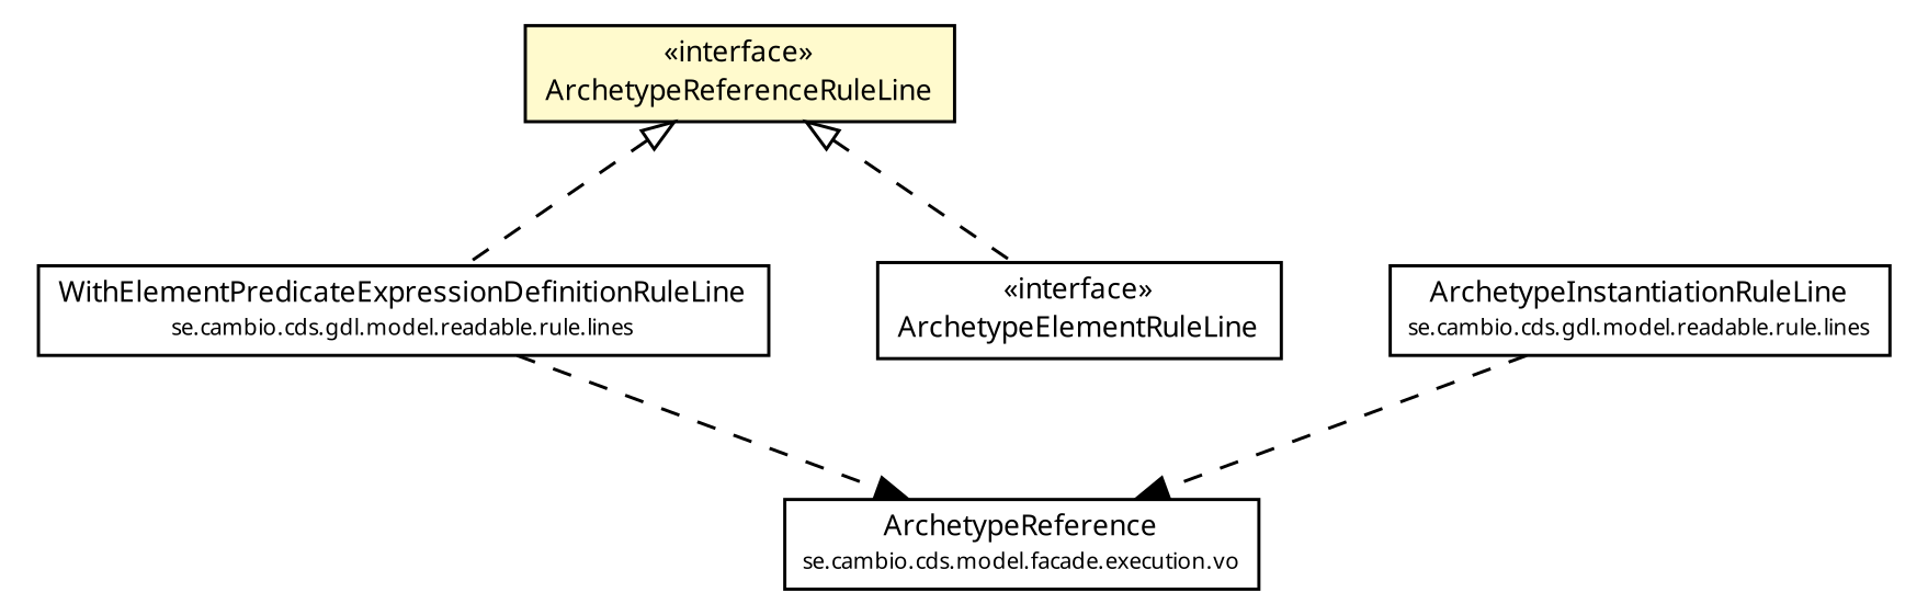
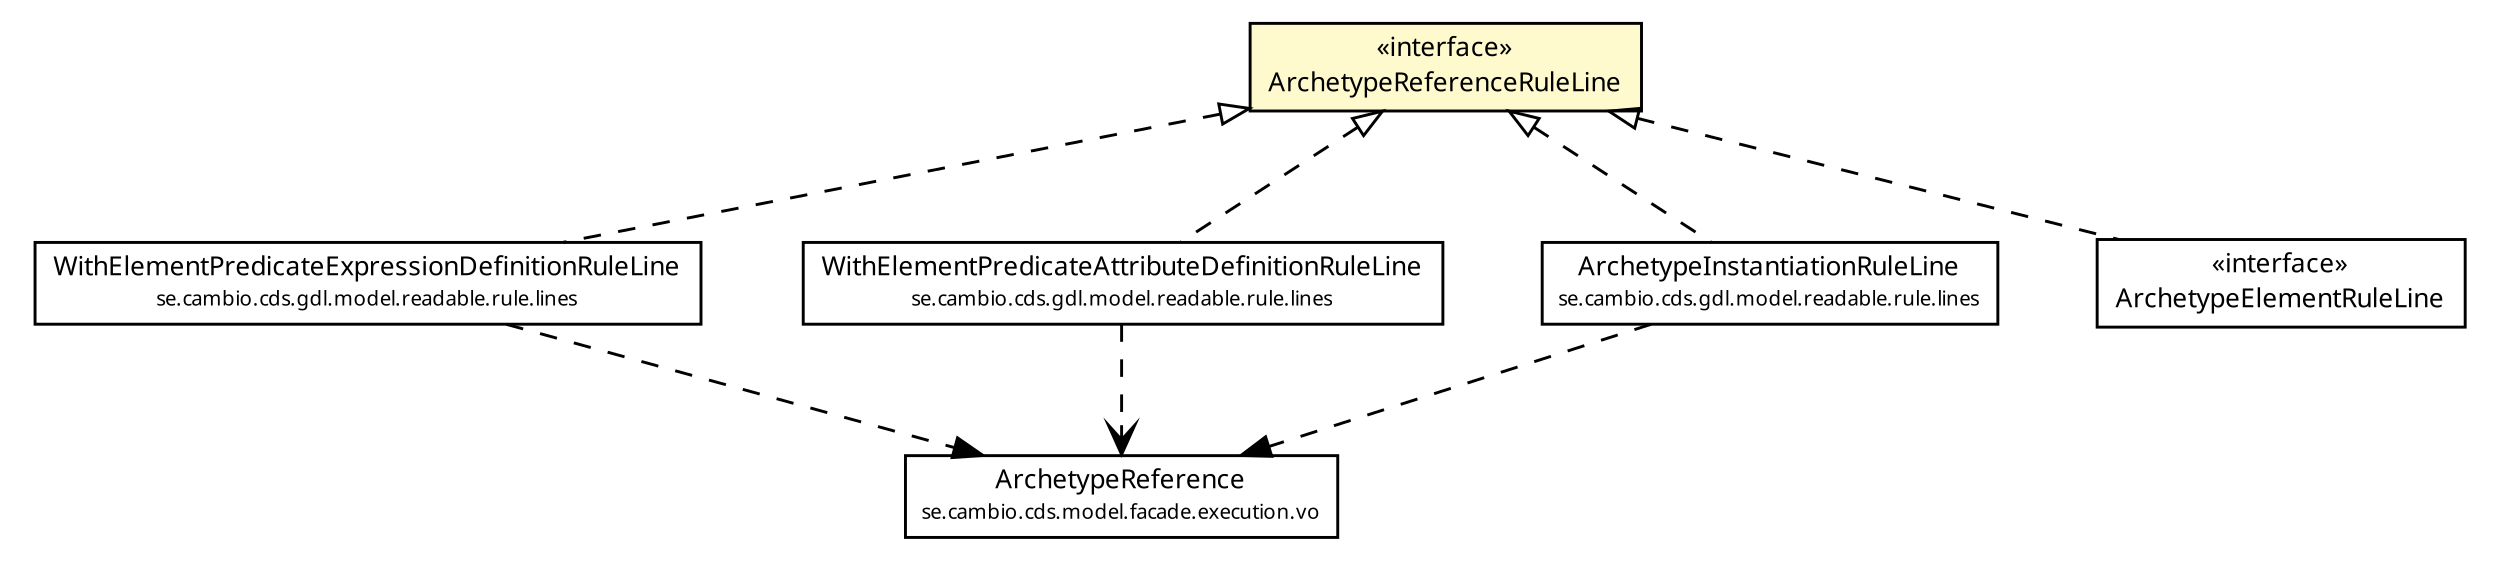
  digraph {
    nodesep=0.25
    ranksep=0.5
    node [fontcolor=black fontname="Trebuchet MS" fontsize=9.0 shape=plaintext]
    edge [fontname="Trebuchet MS" fontsize=10 headport=p labelfontname="Trebuchet MS" labelfontsize=10 style=dashed tailport=p arrowtail=empty dir=back]
    n1 [label=<<table title="se.cambio.cds.model.facade.execution.vo.ArchetypeReference" border="0" cellborder="1" cellspacing="0" cellpadding="2" port="p" href="../../../../../../model/facade/execution/vo/ArchetypeReference.html"> 		<tr><td><table border="0" cellspacing="0" cellpadding="1"> <tr><td align="center" balign="center"><font face="Trebuchet MS"> ArchetypeReference </font></td></tr> <tr><td align="center" balign="center"><font face="Trebuchet MS" point-size="7.0"> se.cambio.cds.model.facade.execution.vo </font></td></tr> 		</table></td></tr> 		</table>>]
    n2 [label=<<table title="se.cambio.cds.gdl.model.readable.rule.lines.WithElementPredicateExpressionDefinitionRuleLine" border="0" cellborder="1" cellspacing="0" cellpadding="2" port="p" href="../WithElementPredicateExpressionDefinitionRuleLine.html"> 		<tr><td><table border="0" cellspacing="0" cellpadding="1"> <tr><td align="center" balign="center"><font face="Trebuchet MS"> WithElementPredicateExpressionDefinitionRuleLine </font></td></tr> <tr><td align="center" balign="center"><font face="Trebuchet MS" point-size="7.0"> se.cambio.cds.gdl.model.readable.rule.lines </font></td></tr> 		</table></td></tr> 		</table>>]
+   n3 [label=<<table title="se.cambio.cds.gdl.model.readable.rule.lines.WithElementPredicateAttributeDefinitionRuleLine" border="0" cellborder="1" cellspacing="0" cellpadding="2" port="p" href="../WithElementPredicateAttributeDefinitionRuleLine.html"> 		<tr><td><table border="0" cellspacing="0" cellpadding="1"> <tr><td align="center" balign="center"><font face="Trebuchet MS"> WithElementPredicateAttributeDefinitionRuleLine </font></td></tr> <tr><td align="center" balign="center"><font face="Trebuchet MS" point-size="7.0"> se.cambio.cds.gdl.model.readable.rule.lines </font></td></tr> 		</table></td></tr> 		</table>>]
    n4 [label=<<table title="se.cambio.cds.gdl.model.readable.rule.lines.ArchetypeInstantiationRuleLine" border="0" cellborder="1" cellspacing="0" cellpadding="2" port="p" href="../ArchetypeInstantiationRuleLine.html"> 		<tr><td><table border="0" cellspacing="0" cellpadding="1"> <tr><td align="center" balign="center"><font face="Trebuchet MS"> ArchetypeInstantiationRuleLine </font></td></tr> <tr><td align="center" balign="center"><font face="Trebuchet MS" point-size="7.0"> se.cambio.cds.gdl.model.readable.rule.lines </font></td></tr> 		</table></td></tr> 		</table>>]
    n5 [label=<<table title="se.cambio.cds.gdl.model.readable.rule.lines.interfaces.ArchetypeReferenceRuleLine" border="0" cellborder="1" cellspacing="0" cellpadding="2" port="p" bgcolor="lemonChiffon" href="./ArchetypeReferenceRuleLine.html"> 		<tr><td><table border="0" cellspacing="0" cellpadding="1"> <tr><td align="center" balign="center"> &#171;interface&#187; </td></tr> <tr><td align="center" balign="center"><font face="Trebuchet MS"> ArchetypeReferenceRuleLine </font></td></tr> 		</table></td></tr> 		</table>>]
    n6 [label=<<table title="se.cambio.cds.gdl.model.readable.rule.lines.interfaces.ArchetypeElementRuleLine" border="0" cellborder="1" cellspacing="0" cellpadding="2" port="p" href="./ArchetypeElementRuleLine.html"> 		<tr><td><table border="0" cellspacing="0" cellpadding="1"> <tr><td align="center" balign="center"> &#171;interface&#187; </td></tr> <tr><td align="center" balign="center"><font face="Trebuchet MS"> ArchetypeElementRuleLine </font></td></tr> 		</table></td></tr> 		</table>>]
    n2 -> n1 [arrowhead=normal color=black fontcolor=black fontsize=10.0 arrowtail="" dir=""]
+   n3 -> n1 [arrowhead=open color=black fontcolor=black fontsize=10.0 arrowtail="" dir=""]
    n4 -> n1 [arrowhead=normal color=black fontcolor=black fontsize=10.0 arrowtail="" dir=""]
    n5 -> n2
+   n5 -> n3
+   n5 -> n4
    n5 -> n6
  }
